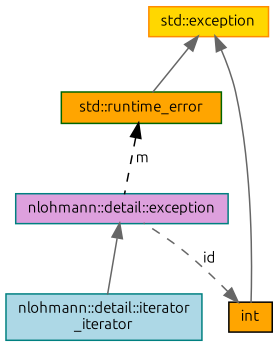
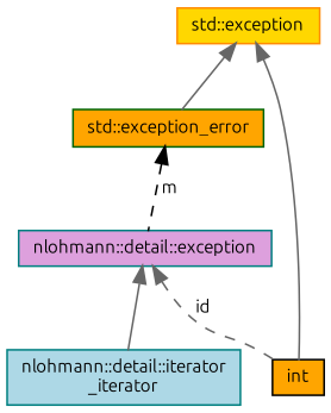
  digraph {
    fontname=Ubuntu
    node [color=teal fillcolor=orange fontname=Ubuntu fontsize=10 shape=record style=filled]
    edge [color=gray40 dir=back fontname=Ubuntu fontsize=10 labelfontname=Helvetica labelfontsize=10 style=solid]
    n1 [fillcolor=lightblue fontcolor=black height=0.2 label="nlohmann::detail::iterator\l_iterator" width=0.4]
    n2 [fillcolor=plum height=0.2 label="nlohmann::detail::exception" width=0.4]
    n3 [color=darkorange fillcolor=gold height=0.2 label="std::exception" width=0.4]
-   n4 [color=darkgreen height=0.2 label="std::runtime_error" width=0.4]
+   n4 [color=darkgreen height=0.2 label="std::exception_error" width=0.4]
    n5 [color=black height=0.2 label=int width=0.4]
    n2 -> n1
    n3 -> n4
    n3 -> n5
    n4 -> n2 [color=black label=" m" style=dashed]
-   n5 -> n2 [label=" id" style=dashed]
+   n2 -> n5 [label=" id" style=dashed]
  }
